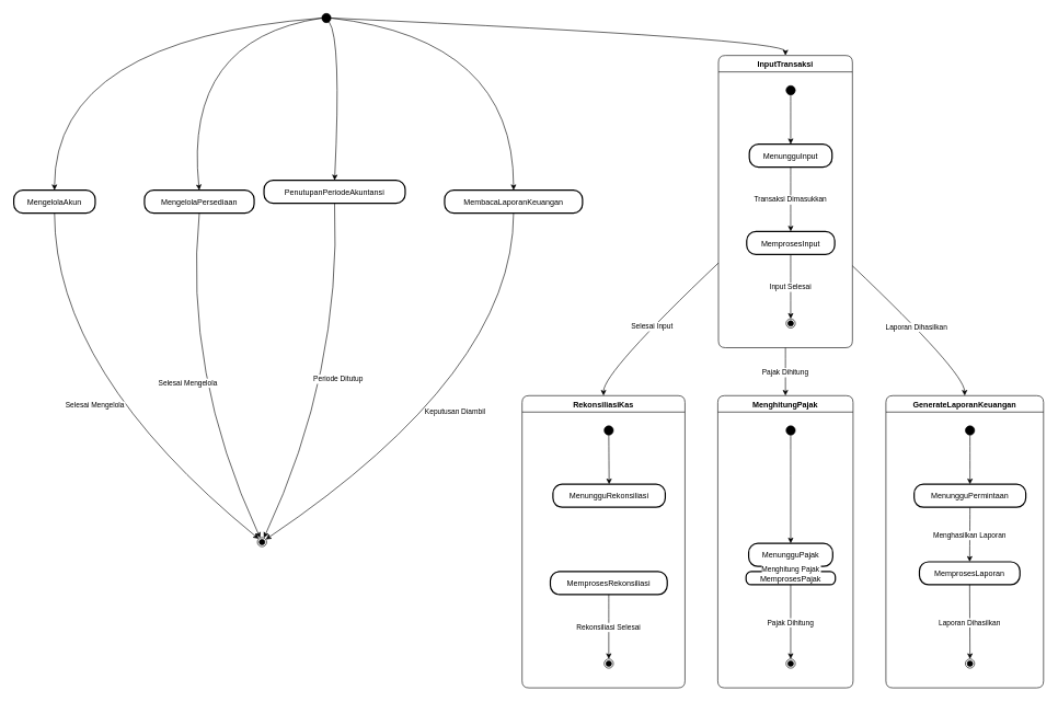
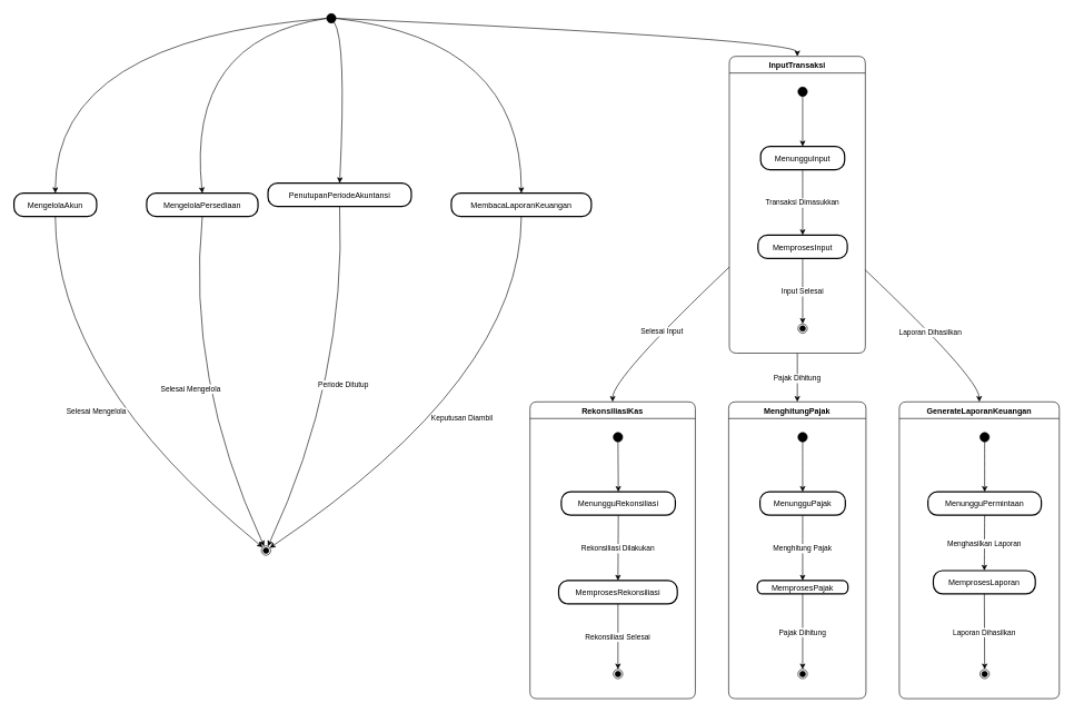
  <mxCell id="0" />
  <mxCell id="1" parent="0" />
  <mxCell id="2" value="" style="ellipse;fillColor=strokeColor;" vertex="1" parent="1"><mxGeometry x="489" y="20" width="14" height="14" as="geometry" /></mxCell>
  <mxCell id="3" value="InputTransaksi" style="swimlane;fontStyle=1;align=center;verticalAlign=middle;startSize=25;container=0;collapsible=0;rounded=1;arcSize=14;dropTarget=0;verticalAlign=top;" vertex="1" parent="1"><mxGeometry x="1093" y="84" width="204" height="445" as="geometry" /></mxCell>
  <mxCell id="4" value="" style="ellipse;fillColor=strokeColor;" vertex="1" parent="3"><mxGeometry x="103" y="46" width="14" height="14" as="geometry" /></mxCell>
  <mxCell id="5" value="MenungguInput" style="rounded=1;arcSize=40;strokeWidth=2" vertex="1" parent="3"><mxGeometry x="47" y="135" width="126" height="35" as="geometry" /></mxCell>
  <mxCell id="6" value="MemprosesInput" style="rounded=1;arcSize=40;strokeWidth=2" vertex="1" parent="3"><mxGeometry x="43" y="268" width="134" height="35" as="geometry" /></mxCell>
  <mxCell id="7" value="" style="ellipse;shape=endState;fillColor=strokeColor;" vertex="1" parent="3"><mxGeometry x="103" y="401" width="14" height="14" as="geometry" /></mxCell>
  <mxCell id="8" value="" style="curved=1;startArrow=none;;exitX=0.49;exitY=0.96;entryX=0.5;entryY=-0.01;rounded=0;" edge="1" parent="3" source="4" target="5"><mxGeometry relative="1" as="geometry"><Array as="points" /></mxGeometry></mxCell>
  <mxCell id="9" value="Transaksi Dimasukkan" style="curved=1;startArrow=none;;exitX=0.5;exitY=0.99;entryX=0.5;entryY=-0.01;rounded=0;" edge="1" parent="3" source="5" target="6"><mxGeometry relative="1" as="geometry"><Array as="points" /></mxGeometry></mxCell>
  <mxCell id="10" value="Input Selesai" style="curved=1;startArrow=none;;exitX=0.5;exitY=0.99;entryX=0.49;entryY=-0.04;rounded=0;" edge="1" parent="3" source="6" target="7"><mxGeometry relative="1" as="geometry"><Array as="points" /></mxGeometry></mxCell>
  <mxCell id="11" value="RekonsiliasiKas" style="swimlane;fontStyle=1;align=center;verticalAlign=middle;startSize=25;container=0;collapsible=0;rounded=1;arcSize=14;dropTarget=0;verticalAlign=top;" vertex="1" parent="1"><mxGeometry x="794" y="602" width="248" height="445" as="geometry" /></mxCell>
  <mxCell id="12" value="" style="ellipse;fillColor=strokeColor;" vertex="1" parent="11"><mxGeometry x="125" y="46" width="14" height="14" as="geometry" /></mxCell>
  <mxCell id="13" value="MenungguRekonsiliasi" style="rounded=1;arcSize=40;strokeWidth=2" vertex="1" parent="11"><mxGeometry x="47" y="135" width="171" height="35" as="geometry" /></mxCell>
  <mxCell id="14" value="MemprosesRekonsiliasi" style="rounded=1;arcSize=40;strokeWidth=2" vertex="1" parent="11"><mxGeometry x="43" y="268" width="178" height="35" as="geometry" /></mxCell>
  <mxCell id="15" value="" style="ellipse;shape=endState;fillColor=strokeColor;" vertex="1" parent="11"><mxGeometry x="125" y="401" width="14" height="14" as="geometry" /></mxCell>
  <mxCell id="16" value="" style="curved=1;startArrow=none;;exitX=0.51;exitY=0.96;entryX=0.5;entryY=-0.01;rounded=0;" edge="1" parent="11" source="12" target="13"><mxGeometry relative="1" as="geometry"><Array as="points" /></mxGeometry></mxCell>
+ <mxCell id="17" value="Rekonsiliasi Dilakukan" style="curved=1;startArrow=none;;exitX=0.5;exitY=0.99;entryX=0.5;entryY=-0.01;rounded=0;" edge="1" parent="11" source="13" target="14"><mxGeometry relative="1" as="geometry"><Array as="points" /></mxGeometry></mxCell>
  <mxCell id="18" value="Rekonsiliasi Selesai" style="curved=1;startArrow=none;;exitX=0.5;exitY=0.99;entryX=0.51;entryY=-0.04;rounded=0;" edge="1" parent="11" source="14" target="15"><mxGeometry relative="1" as="geometry"><Array as="points" /></mxGeometry></mxCell>
  <mxCell id="19" value="MenghitungPajak" style="swimlane;fontStyle=1;align=center;verticalAlign=middle;startSize=25;container=0;collapsible=0;rounded=1;arcSize=14;dropTarget=0;verticalAlign=top;" vertex="1" parent="1"><mxGeometry x="1092" y="602" width="206" height="445" as="geometry" /></mxCell>
  <mxCell id="20" value="" style="ellipse;fillColor=strokeColor;" vertex="1" parent="19"><mxGeometry x="104" y="46" width="14" height="14" as="geometry" /></mxCell>
- <mxCell id="21" value="MenungguPajak" style="rounded=1;arcSize=40;strokeWidth=2" vertex="1" parent="19"><mxGeometry x="47" y="225" width="128" height="35" as="geometry" /></mxCell>
+ <mxCell id="21" value="MenungguPajak" style="rounded=1;arcSize=40;strokeWidth=2" vertex="1" parent="19"><mxGeometry x="47" y="135" width="128" height="35" as="geometry" /></mxCell>
  <mxCell id="22" value="MemprosesPajak" style="rounded=1;arcSize=40;strokeWidth=2" vertex="1" parent="19"><mxGeometry x="43" y="268" width="136" height="20" as="geometry" /></mxCell>
  <mxCell id="23" value="" style="ellipse;shape=endState;fillColor=strokeColor;" vertex="1" parent="19"><mxGeometry x="104" y="401" width="14" height="14" as="geometry" /></mxCell>
  <mxCell id="24" value="" style="curved=1;startArrow=none;;exitX=0.49;exitY=0.96;entryX=0.5;entryY=-0.01;rounded=0;" edge="1" parent="19" source="20" target="21"><mxGeometry relative="1" as="geometry"><Array as="points" /></mxGeometry></mxCell>
  <mxCell id="25" value="Menghitung Pajak" style="curved=1;startArrow=none;;exitX=0.5;exitY=0.99;entryX=0.5;entryY=-0.01;rounded=0;" edge="1" parent="19" source="21" target="22"><mxGeometry relative="1" as="geometry"><Array as="points" /></mxGeometry></mxCell>
  <mxCell id="26" value="Pajak Dihitung" style="curved=1;startArrow=none;;exitX=0.5;exitY=0.99;entryX=0.49;entryY=-0.04;rounded=0;" edge="1" parent="19" source="22" target="23"><mxGeometry relative="1" as="geometry"><Array as="points" /></mxGeometry></mxCell>
  <mxCell id="27" value="GenerateLaporanKeuangan" style="swimlane;fontStyle=1;align=center;verticalAlign=middle;startSize=25;container=0;collapsible=0;rounded=1;arcSize=14;dropTarget=0;verticalAlign=top;" vertex="1" parent="1"><mxGeometry x="1348" y="602" width="240" height="445" as="geometry" /></mxCell>
  <mxCell id="28" value="" style="ellipse;fillColor=strokeColor;" vertex="1" parent="27"><mxGeometry x="121" y="46" width="14" height="14" as="geometry" /></mxCell>
  <mxCell id="29" value="MenungguPermintaan" style="rounded=1;arcSize=40;strokeWidth=2" vertex="1" parent="27"><mxGeometry x="43" y="135" width="170" height="35" as="geometry" /></mxCell>
  <mxCell id="30" value="MemprosesLaporan" style="rounded=1;arcSize=40;strokeWidth=2" vertex="1" parent="27"><mxGeometry x="51" y="253" width="153" height="35" as="geometry" /></mxCell>
  <mxCell id="31" value="" style="ellipse;shape=endState;fillColor=strokeColor;" vertex="1" parent="27"><mxGeometry x="121" y="401" width="14" height="14" as="geometry" /></mxCell>
  <mxCell id="32" value="" style="curved=1;startArrow=none;;exitX=0.5;exitY=0.96;entryX=0.5;entryY=-0.01;rounded=0;" edge="1" parent="27" source="28" target="29"><mxGeometry relative="1" as="geometry"><Array as="points" /></mxGeometry></mxCell>
  <mxCell id="33" value="Menghasilkan Laporan" style="curved=1;startArrow=none;;exitX=0.5;exitY=0.99;entryX=0.5;entryY=-0.01;rounded=0;" edge="1" parent="27" source="29" target="30"><mxGeometry relative="1" as="geometry"><Array as="points" /></mxGeometry></mxCell>
  <mxCell id="34" value="Laporan Dihasilkan" style="curved=1;startArrow=none;;exitX=0.5;exitY=0.99;entryX=0.5;entryY=-0.04;rounded=0;" edge="1" parent="27" source="30" target="31"><mxGeometry relative="1" as="geometry"><Array as="points" /></mxGeometry></mxCell>
  <mxCell id="35" value="MengelolaAkun" style="rounded=1;arcSize=40;strokeWidth=2" vertex="1" parent="1"><mxGeometry x="20" y="289" width="124" height="35" as="geometry" /></mxCell>
  <mxCell id="36" value="" style="ellipse;shape=endState;fillColor=strokeColor;" vertex="1" parent="1"><mxGeometry x="391" y="818" width="14" height="14" as="geometry" /></mxCell>
  <mxCell id="37" value="MengelolaPersediaan" style="rounded=1;arcSize=40;strokeWidth=2" vertex="1" parent="1"><mxGeometry x="219" y="289" width="167" height="35" as="geometry" /></mxCell>
  <mxCell id="38" value="PenutupanPeriodeAkuntansi" style="rounded=1;arcSize=40;strokeWidth=2" vertex="1" parent="1"><mxGeometry x="401" y="274" width="215" height="35" as="geometry" /></mxCell>
  <mxCell id="39" value="MembacaLaporanKeuangan" style="rounded=1;arcSize=40;strokeWidth=2" vertex="1" parent="1"><mxGeometry x="676" y="289" width="210" height="35" as="geometry" /></mxCell>
  <mxCell id="40" value="" style="curved=1;startArrow=none;;exitX=0.02;exitY=0.54;entryX=0.5;entryY=0;rounded=0;" edge="1" parent="1" source="2" target="35"><mxGeometry relative="1" as="geometry"><Array as="points"><mxPoint x="82" y="59" /></Array></mxGeometry></mxCell>
  <mxCell id="41" value="Selesai Mengelola" style="curved=1;startArrow=none;;exitX=0.5;exitY=1;entryX=0.01;entryY=0.05;rounded=0;" edge="1" parent="1" source="35" target="36"><mxGeometry relative="1" as="geometry"><Array as="points"><mxPoint x="82" y="566" /></Array></mxGeometry></mxCell>
  <mxCell id="42" value="" style="curved=1;startArrow=none;;exitX=0.02;exitY=0.57;entryX=0.5;entryY=0;rounded=0;" edge="1" parent="1" source="2" target="37"><mxGeometry relative="1" as="geometry"><Array as="points"><mxPoint x="278" y="59" /></Array></mxGeometry></mxCell>
  <mxCell id="43" value="Selesai Mengelola" style="curved=1;startArrow=none;;exitX=0.5;exitY=1;entryX=0.28;entryY=-0.04;rounded=0;" edge="1" parent="1" source="37" target="36"><mxGeometry relative="1" as="geometry"><Array as="points"><mxPoint x="278" y="566" /></Array></mxGeometry></mxCell>
  <mxCell id="44" value="" style="curved=1;startArrow=none;;exitX=0.87;exitY=1;entryX=0.5;entryY=0;rounded=0;" edge="1" parent="1" source="2" target="38"><mxGeometry relative="1" as="geometry"><Array as="points"><mxPoint x="519" y="59" /></Array></mxGeometry></mxCell>
  <mxCell id="45" value="Periode Ditutup" style="curved=1;startArrow=none;;exitX=0.5;exitY=1;entryX=0.75;entryY=-0.04;rounded=0;" edge="1" parent="1" source="38" target="36"><mxGeometry relative="1" as="geometry"><Array as="points"><mxPoint x="519" y="566" /></Array></mxGeometry></mxCell>
  <mxCell id="46" value="" style="curved=1;startArrow=none;;exitX=1.02;exitY=0.56;entryX=0.5;entryY=0;rounded=0;" edge="1" parent="1" source="2" target="39"><mxGeometry relative="1" as="geometry"><Array as="points"><mxPoint x="781" y="59" /></Array></mxGeometry></mxCell>
  <mxCell id="47" value="Keputusan Diambil" style="curved=1;startArrow=none;;exitX=0.5;exitY=1;entryX=1.01;entryY=0.13;rounded=0;" edge="1" parent="1" source="39" target="36"><mxGeometry relative="1" as="geometry"><Array as="points"><mxPoint x="781" y="566" /></Array></mxGeometry></mxCell>
  <mxCell id="48" value="" style="curved=1;startArrow=none;;exitX=1.02;exitY=0.52;entryX=0.5;entryY=0;rounded=0;" edge="1" parent="1" source="2" target="3"><mxGeometry relative="1" as="geometry"><Array as="points"><mxPoint x="1195" y="59" /></Array></mxGeometry></mxCell>
  <mxCell id="49" value="Selesai Input" style="curved=1;startArrow=none;;exitX=0;exitY=0.71;entryX=0.5;entryY=0;rounded=0;" edge="1" parent="1" source="3" target="11"><mxGeometry relative="1" as="geometry"><Array as="points"><mxPoint x="918" y="566" /></Array></mxGeometry></mxCell>
  <mxCell id="50" value="Pajak Dihitung" style="curved=1;startArrow=none;;exitX=0.5;exitY=1;entryX=0.5;entryY=0;rounded=0;" edge="1" parent="1" source="3" target="19"><mxGeometry relative="1" as="geometry"><Array as="points" /></mxGeometry></mxCell>
  <mxCell id="51" value="Laporan Dihasilkan" style="curved=1;startArrow=none;;exitX=1;exitY=0.72;entryX=0.5;entryY=0;rounded=0;" edge="1" parent="1" source="3" target="27"><mxGeometry relative="1" as="geometry"><Array as="points"><mxPoint x="1467" y="566" /></Array></mxGeometry></mxCell>
